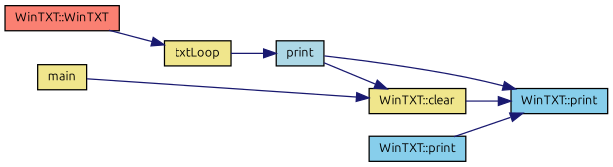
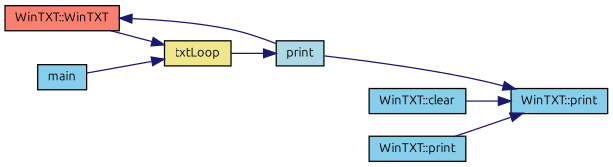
  digraph {
    fontname=Ubuntu
    rankdir=RL
    node [color=black fillcolor=skyblue fontname=Ubuntu fontsize=10 shape=record style=filled]
    edge [color=midnightblue dir=back fontname=Ubuntu fontsize=10 labelfontname=Helvetica labelfontsize=10 style=solid]
    n1 [fontcolor=black height=0.2 label="WinTXT::print" width=0.4]
-   n2 [fillcolor=khaki height=0.2 label="WinTXT::clear" width=0.4]
+   n2 [height=0.2 label="WinTXT::clear" width=0.4]
    n3 [fillcolor=lightblue height=0.2 label=print width=0.4]
    n4 [height=0.2 label="WinTXT::print" width=0.4]
    n5 [fillcolor=khaki height=0.2 label=txtLoop width=0.4]
    n6 [fillcolor=salmon height=0.2 label="WinTXT::WinTXT" width=0.4]
-   n7 [fillcolor=khaki height=0.2 label=main width=0.4]
+   n7 [height=0.2 label=main width=0.4]
    n1 -> n2
    n1 -> n3
    n1 -> n4
-   n2 -> n3
+   n6 -> n3
    n3 -> n5
    n5 -> n6
-   n2 -> n7
+   n5 -> n7
  }
